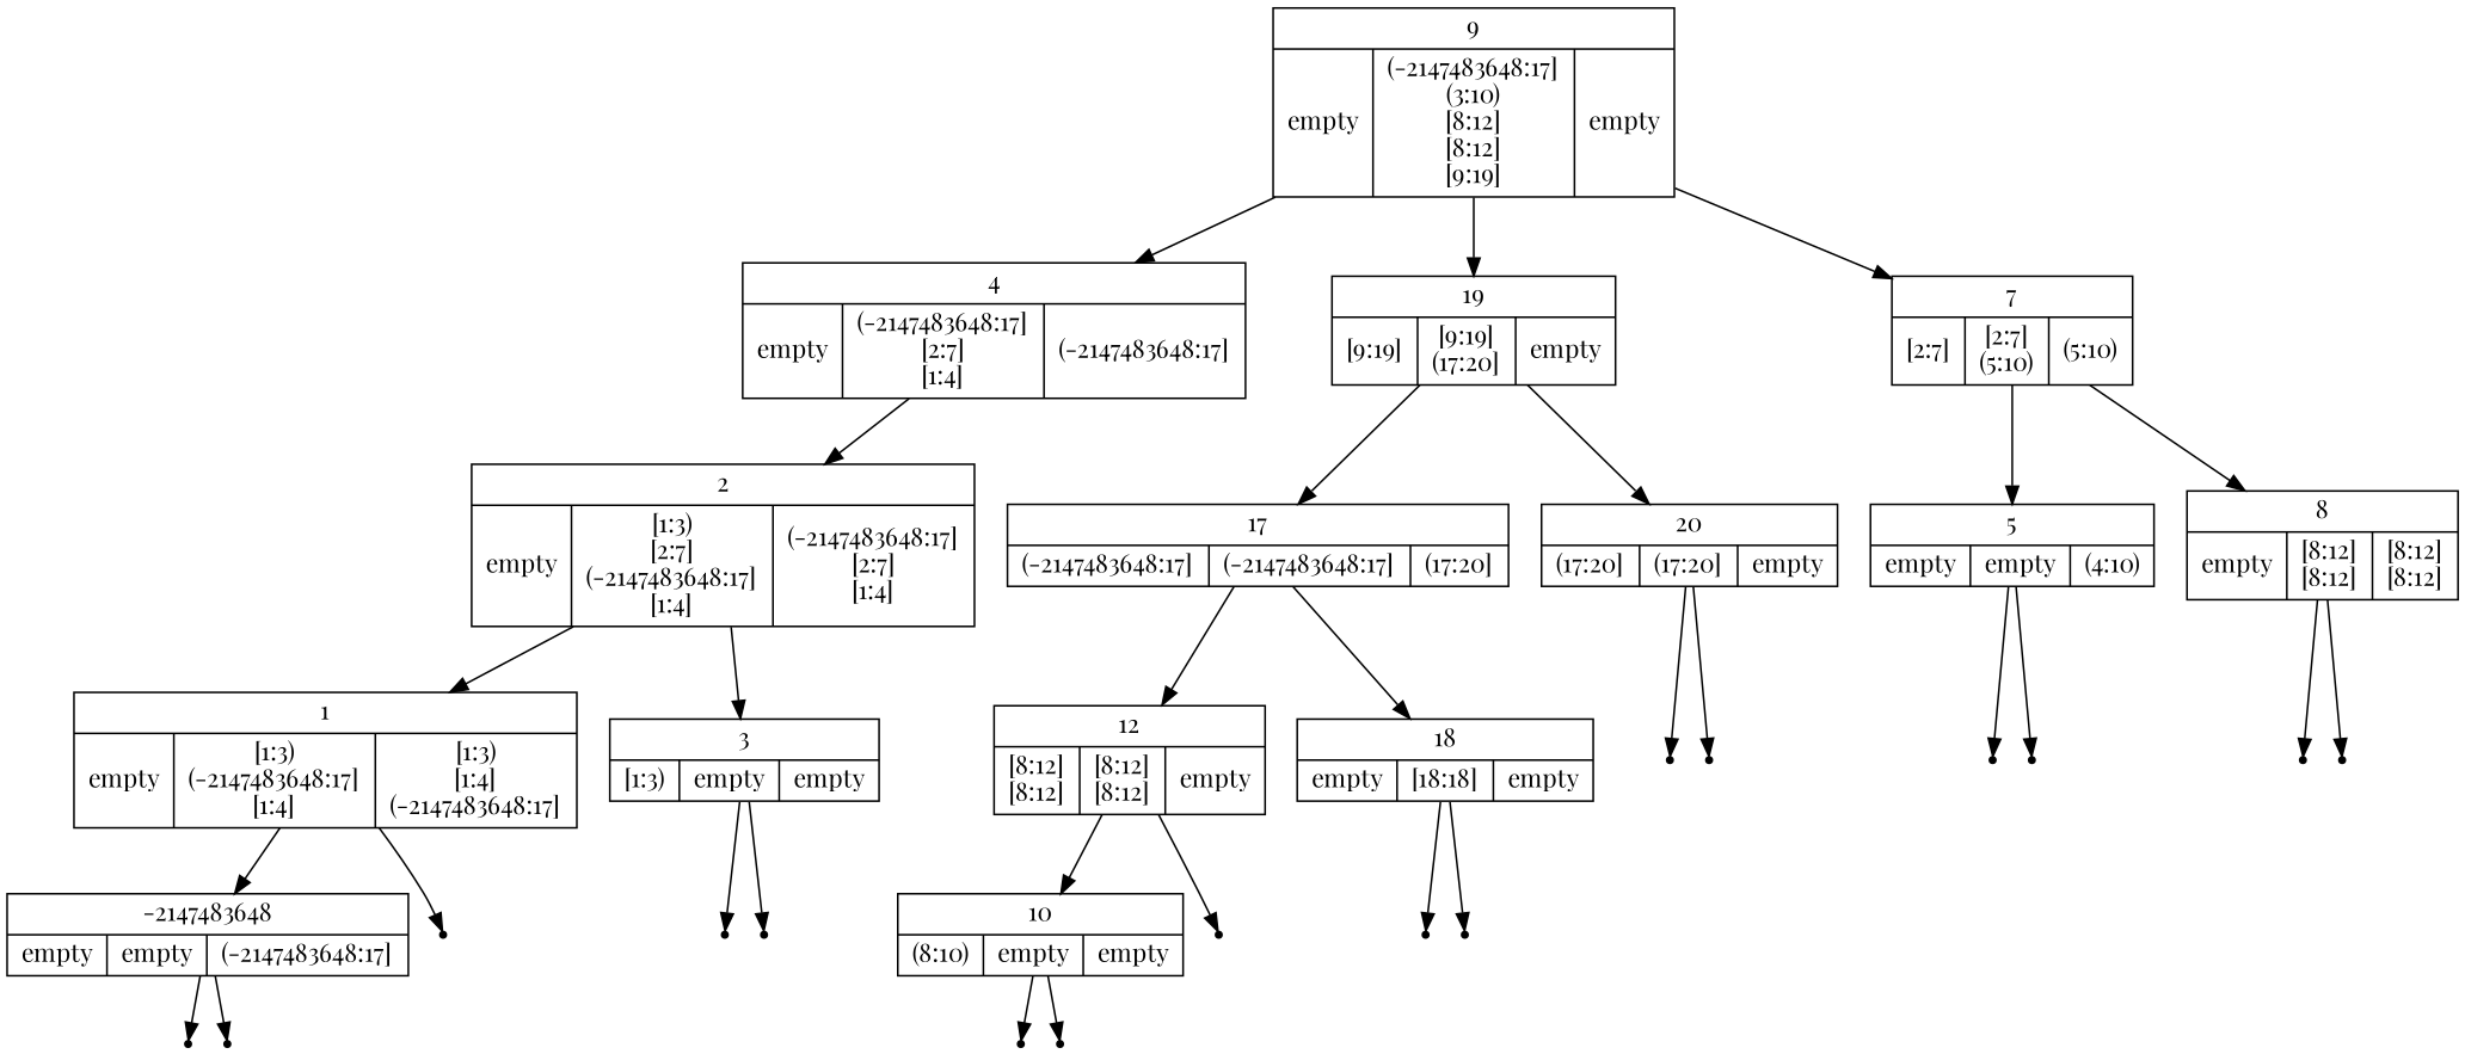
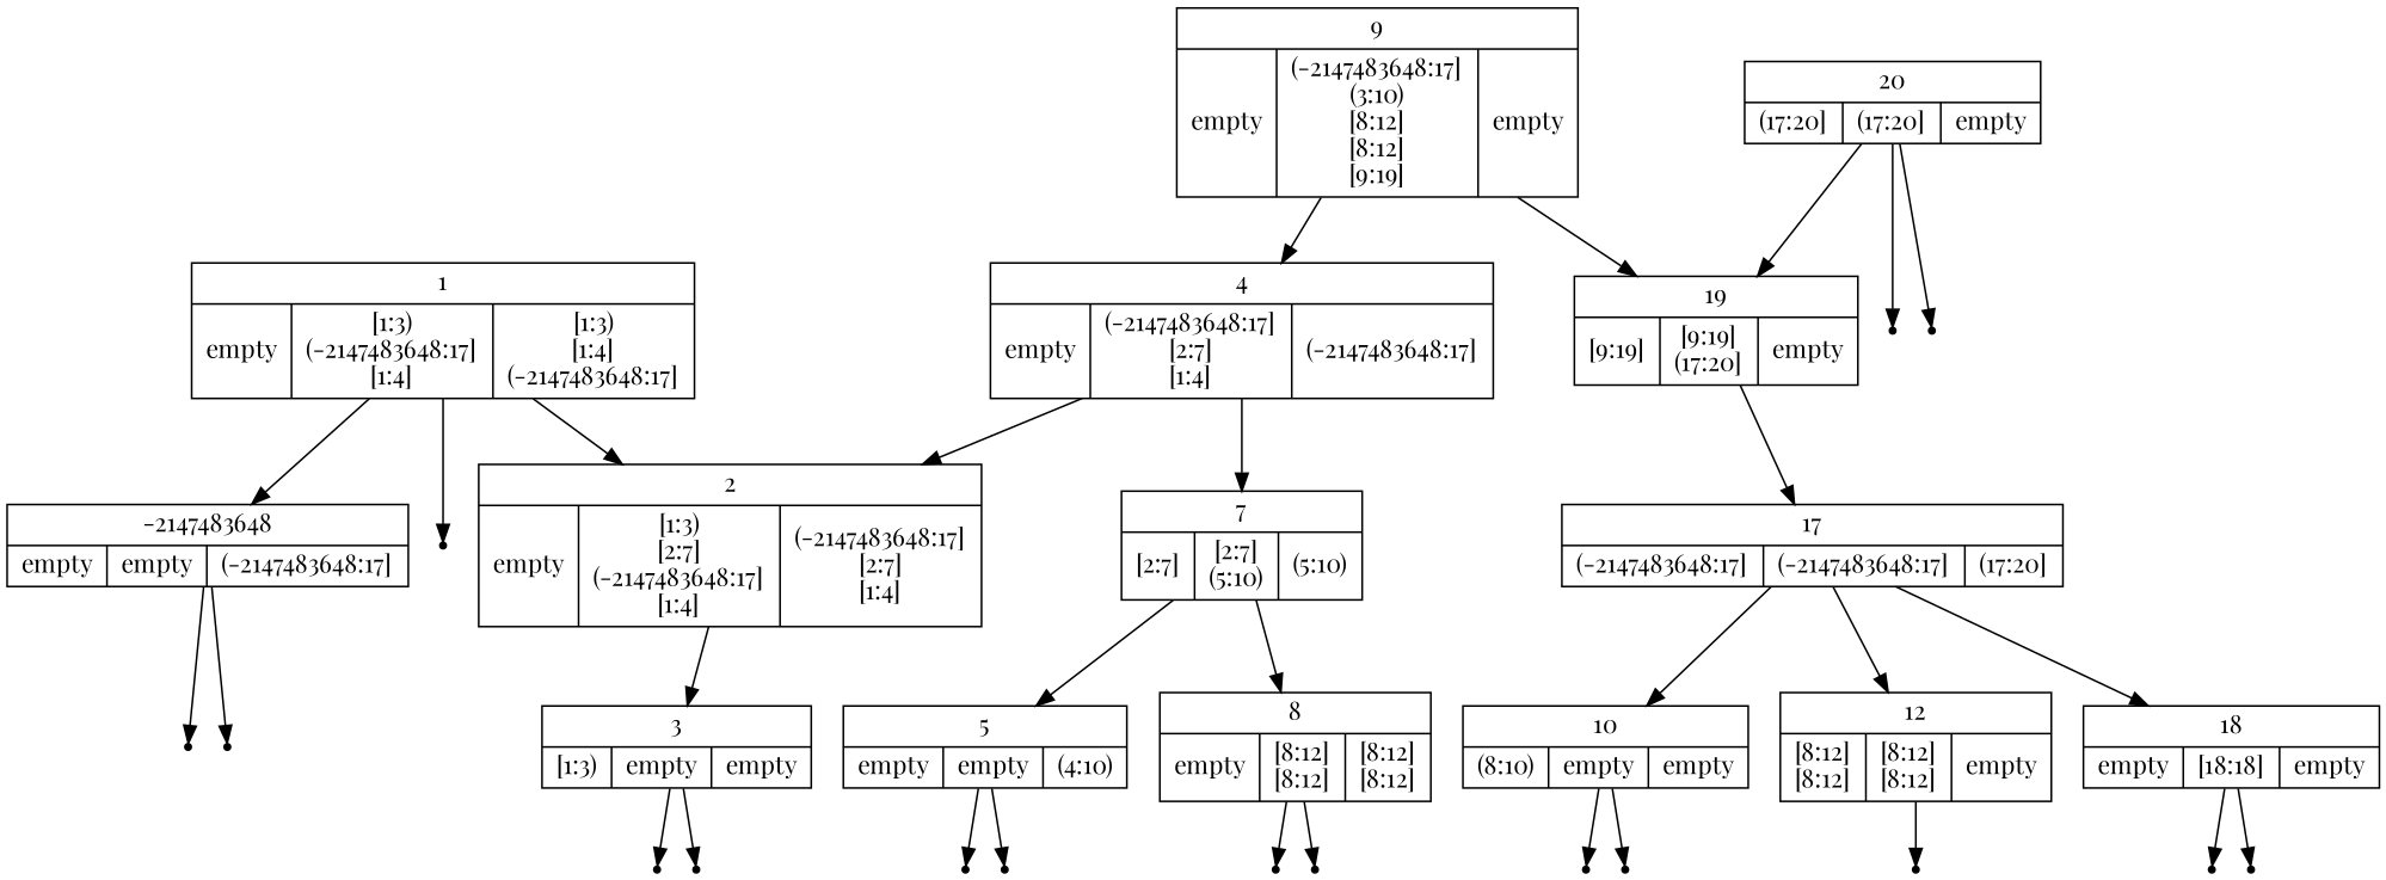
  digraph {
    fontname="Playfair Display"
    node [fontname="Playfair Display" shape=point]
    edge [fontname="Playfair Display"]
    n1 [label="{<key> 9|{empty|(-2147483648:17]\n(3:10)\n[8:12]\n[8:12]\n[9:19]|empty}}" shape=record]
    n2 [label="{<key> 4|{empty|(-2147483648:17]\n[2:7]\n[1:4]|(-2147483648:17]}}" shape=record]
    n3 [label="{<key> 19|{[9:19]|[9:19]\n(17:20]|empty}}" shape=record]
    n4 [label="{<key> 2|{empty|[1:3)\n[2:7]\n(-2147483648:17]\n[1:4]|(-2147483648:17]\n[2:7]\n[1:4]}}" shape=record]
    n5 [label="{<key> 7|{[2:7]|[2:7]\n(5:10)|(5:10)}}" shape=record]
    n6 [label="{<key> 17|{(-2147483648:17]|(-2147483648:17]|(17:20]}}" shape=record]
    n7 [label="{<key> 20|{(17:20]|(17:20]|empty}}" shape=record]
    n8 [label="{<key> 1|{empty|[1:3)\n(-2147483648:17]\n[1:4]|[1:3)\n[1:4]\n(-2147483648:17]}}" shape=record]
    n9 [label="{<key> 3|{[1:3)|empty|empty}}" shape=record]
    n10 [label="{<key> 5|{empty|empty|(4:10)}}" shape=record]
    n11 [label="{<key> 8|{empty|[8:12]\n[8:12]|[8:12]\n[8:12]}}" shape=record]
    n12 [label="{<key> -2147483648|{empty|empty|(-2147483648:17]}}" shape=record]
    leaf2
    leaf3
    leaf4
    leaf0
    leaf1
    leaf5
    leaf6
    leaf7
    leaf8
    n22 [label="{<key> 12|{[8:12]\n[8:12]|[8:12]\n[8:12]|empty}}" shape=record]
    n23 [label="{<key> 18|{empty|[18:18]|empty}}" shape=record]
    leaf14
    leaf15
    n26 [label="{<key> 10|{(8:10)|empty|empty}}" shape=record]
    leaf11
    leaf12
    leaf13
    leaf9
    leaf10
    n1 -> n2
    n1 -> n3
    n2 -> n4
-   n1 -> n5
+   n2 -> n5
    n3 -> n6
-   n3 -> n7
-   n4 -> n8
+   n7 -> n3
+   n8 -> n4
    n4 -> n9
    n5 -> n10
    n5 -> n11
    n6 -> n22
    n6 -> n23
    n7 -> leaf14 [tailport=left]
    n7 -> leaf15 [tailport=right]
    n8 -> n12
    n8 -> leaf2 [tailport=right]
    n9 -> leaf3 [tailport=left]
    n9 -> leaf4 [tailport=right]
    n10 -> leaf5 [tailport=left]
    n10 -> leaf6 [tailport=right]
    n11 -> leaf7 [tailport=left]
    n11 -> leaf8 [tailport=right]
    n12 -> leaf0 [tailport=left]
    n12 -> leaf1 [tailport=right]
-   n22 -> n26
+   n6 -> n26
    n22 -> leaf11 [tailport=right]
    n23 -> leaf12 [tailport=left]
    n23 -> leaf13 [tailport=right]
    n26 -> leaf9 [tailport=left]
    n26 -> leaf10 [tailport=right]
  }
